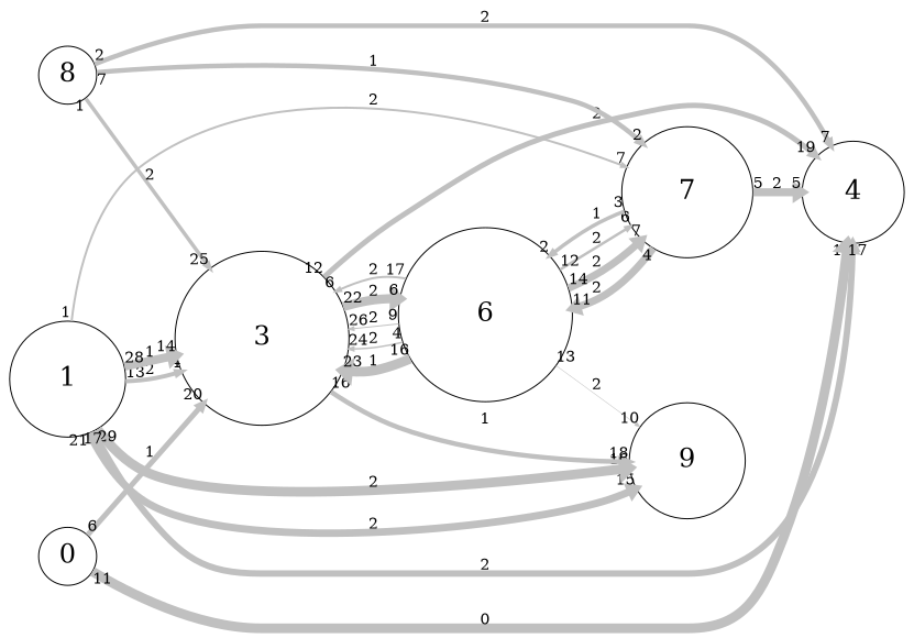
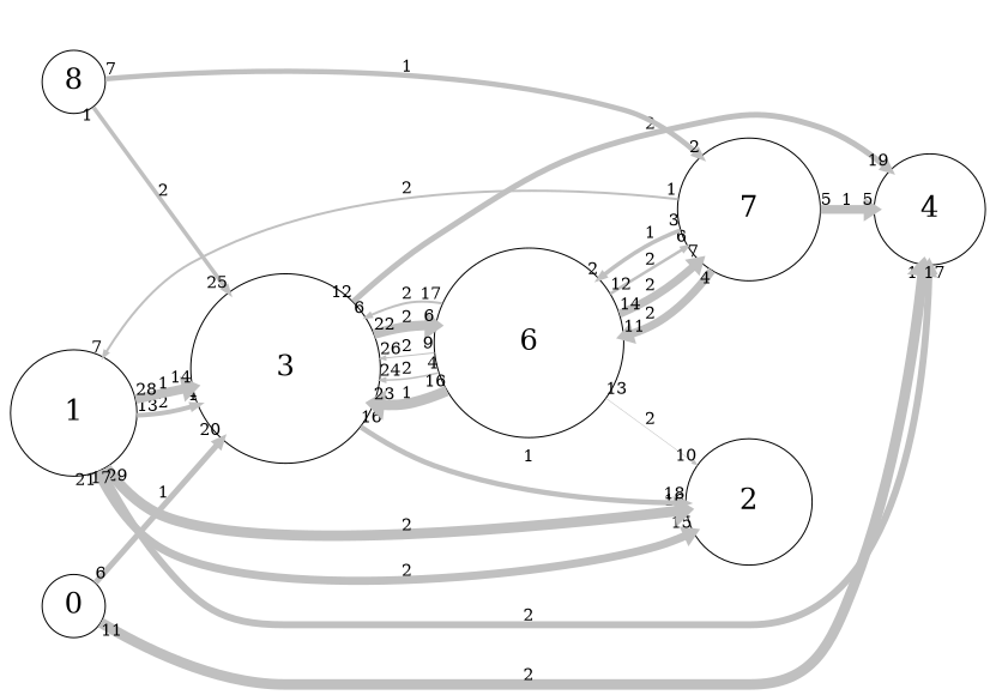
  digraph {
    fontname="DejaVu Serif"
    rankdir=LR
    scale=1
    splines=spline
    node [fontname="DejaVu Serif" fontsize=25 shape=circle]
    edge [arrowsize=0.5 capacity=2 color=grey fontname="DejaVu Serif" from_pd=12 headlabel=6 penwidth=7.0 pt=7 splines=true taillabel=13 to_pd=5]
    n1 [height=1.5 label=1 width=1.5]
-   n2 [height=1.5 label=9 width=1.5]
+   n2 [height=1.5 label=2 width=1.5]
    n3 [height=2.25 label=3 width=2.25]
    n4 [height=1.3125 label=4 width=1.3125]
    n5 [height=2.25 label=6 width=2.25]
    n6 [height=1.6875 label=7 width=1.6875]
    n7 [height=0.75 label=0 width=0.75]
    n8 [height=0.75 label=8 width=0.75]
    n1 -> n2 [from_pd=20 headlabel=15 label=2 taillabel=21 to_pd=14]
    n1 -> n2 [from_pd=28 headlabel=16 label=2 penwidth=9.0 pt=3 taillabel=29 to_pd=15]
    n1 -> n3 [headlabel=4 label=2 penwidth=4.0 pt=13 to_pd=3]
    n1 -> n3 [capacity=1 from_pd=27 headlabel=14 label=1 penwidth=8.0 pt=5 taillabel=28 to_pd=13]
    n1 -> n4 [from_pd=16 headlabel=16 label=2 penwidth=6.0 pt=9 taillabel=17 to_pd=15]
    n3 -> n2 [capacity=1 from_pd=15 headlabel=18 label=1 penwidth=4.5 pt=12 taillabel=16 to_pd=17]
    n3 -> n4 [from_pd=11 headlabel=19 label=2 penwidth=5.0 pt=11 taillabel=12 to_pd=18]
    n3 -> n5 [from_pd=21 label=2 penwidth=8.5 pt=4 taillabel=22]
    n5 -> n2 [headlabel=10 label=2 penwidth=0.5 pt=20 to_pd=9]
    n5 -> n3 [from_pd=8 headlabel=26 label=2 penwidth=1.0 pt=19 taillabel=9 to_pd=25]
    n5 -> n3 [from_pd=3 headlabel=24 label=2 penwidth=1.5 pt=18 taillabel=4 to_pd=23]
    n5 -> n3 [capacity=1 from_pd=15 headlabel=23 label=1 penwidth=9.0 pt=3 taillabel=16 to_pd=22]
    n5 -> n3 [from_pd=16 label=2 penwidth=2.0 pt=17 taillabel=17]
    n5 -> n6 [from_pd=11 label=2 penwidth=2.5 pt=16 taillabel=12]
    n5 -> n6 [from_pd=13 headlabel=7 label=2 taillabel=14 to_pd=6]
-   n1 -> n6 [from_pd=0 headlabel=7 label=2 penwidth=2.0 pt=17 taillabel=1 to_pd=6]
-   n6 -> n4 [capacity=1 from_pd=4 headlabel=5 label=2 penwidth=7.5 pt=6 taillabel=5 to_pd=4]
+   n6 -> n1 [from_pd=0 headlabel=7 label=2 penwidth=2.0 pt=17 taillabel=1 to_pd=6]
+   n6 -> n4 [capacity=1 from_pd=4 headlabel=5 label=1 penwidth=7.5 pt=6 taillabel=5 to_pd=4]
    n6 -> n5 [from_pd=3 headlabel=11 label=2 taillabel=4 to_pd=10]
    n6 -> n5 [capacity=1 from_pd=2 headlabel=2 label=1 penwidth=3.5 pt=14 taillabel=3 to_pd=1]
    n7 -> n3 [capacity=1 from_pd=5 headlabel=20 label=1 penwidth=5.0 pt=11 taillabel=6 to_pd=19]
-   n7 -> n4 [from_pd=10 headlabel=17 label=0 penwidth=9.0 pt=3 taillabel=11 to_pd=16]
+   n7 -> n4 [from_pd=10 headlabel=17 label=2 penwidth=9.0 pt=3 taillabel=11 to_pd=16]
    n8 -> n3 [capacity=1 from_pd=0 headlabel=25 label=2 penwidth=3.5 pt=14 taillabel=1 to_pd=24]
-   n8 -> n4 [from_pd=1 headlabel=7 label=2 penwidth=4.5 pt=12 taillabel=2 to_pd=6]
    n8 -> n6 [capacity=1 from_pd=6 headlabel=2 label=1 penwidth=4.5 pt=12 taillabel=7 to_pd=1]
  }
